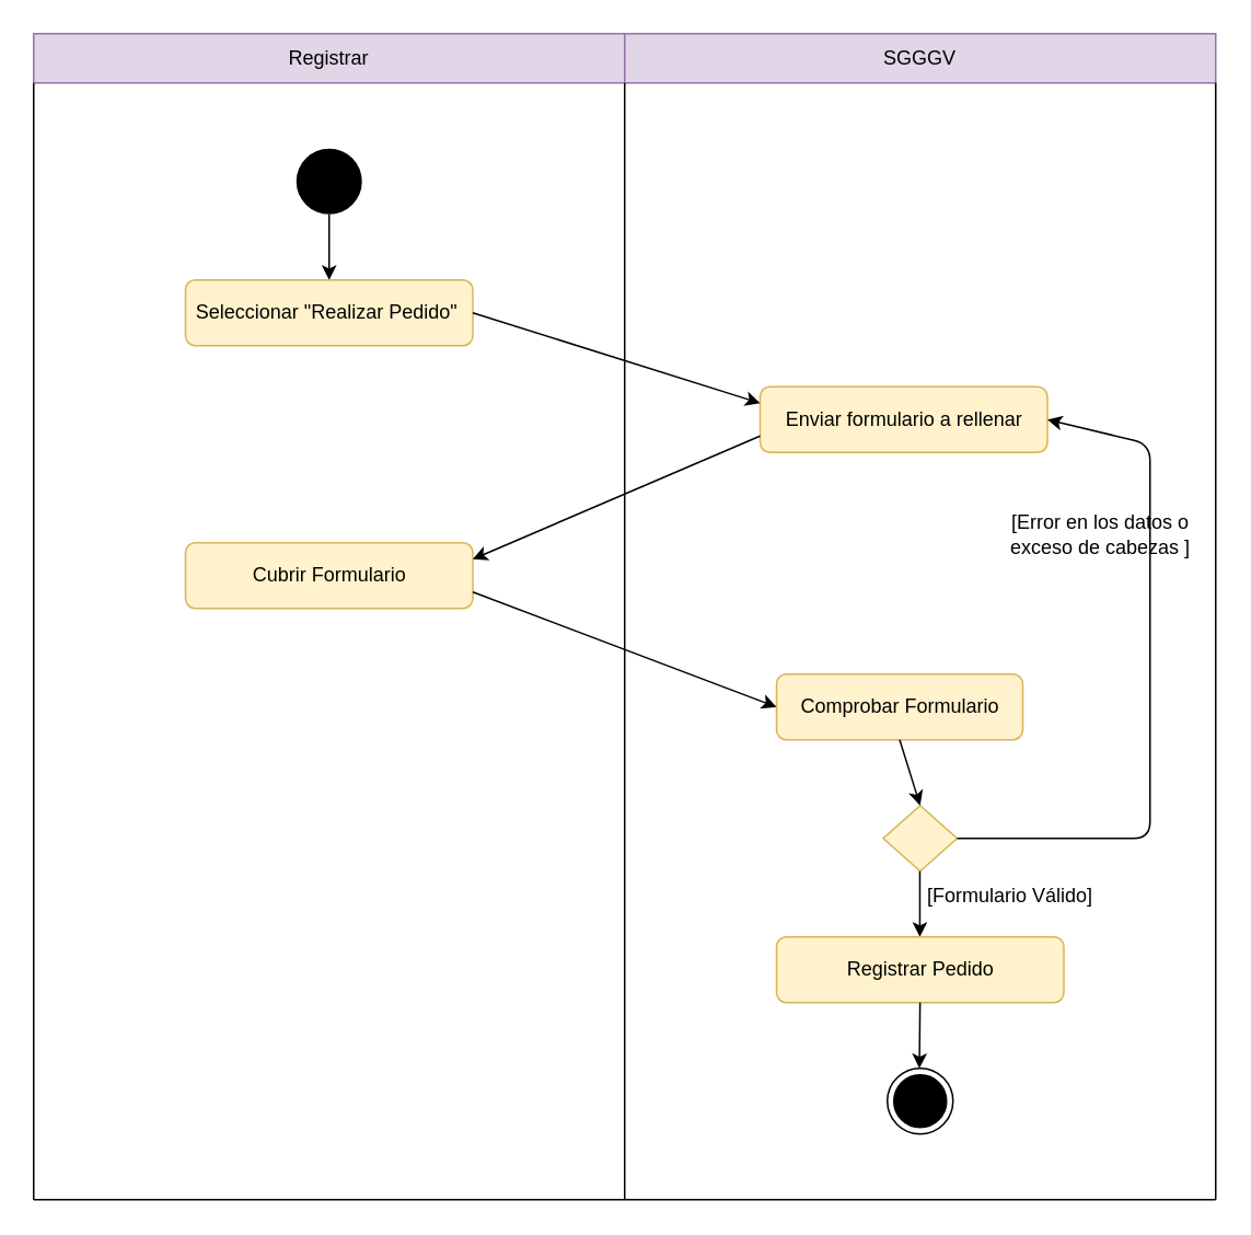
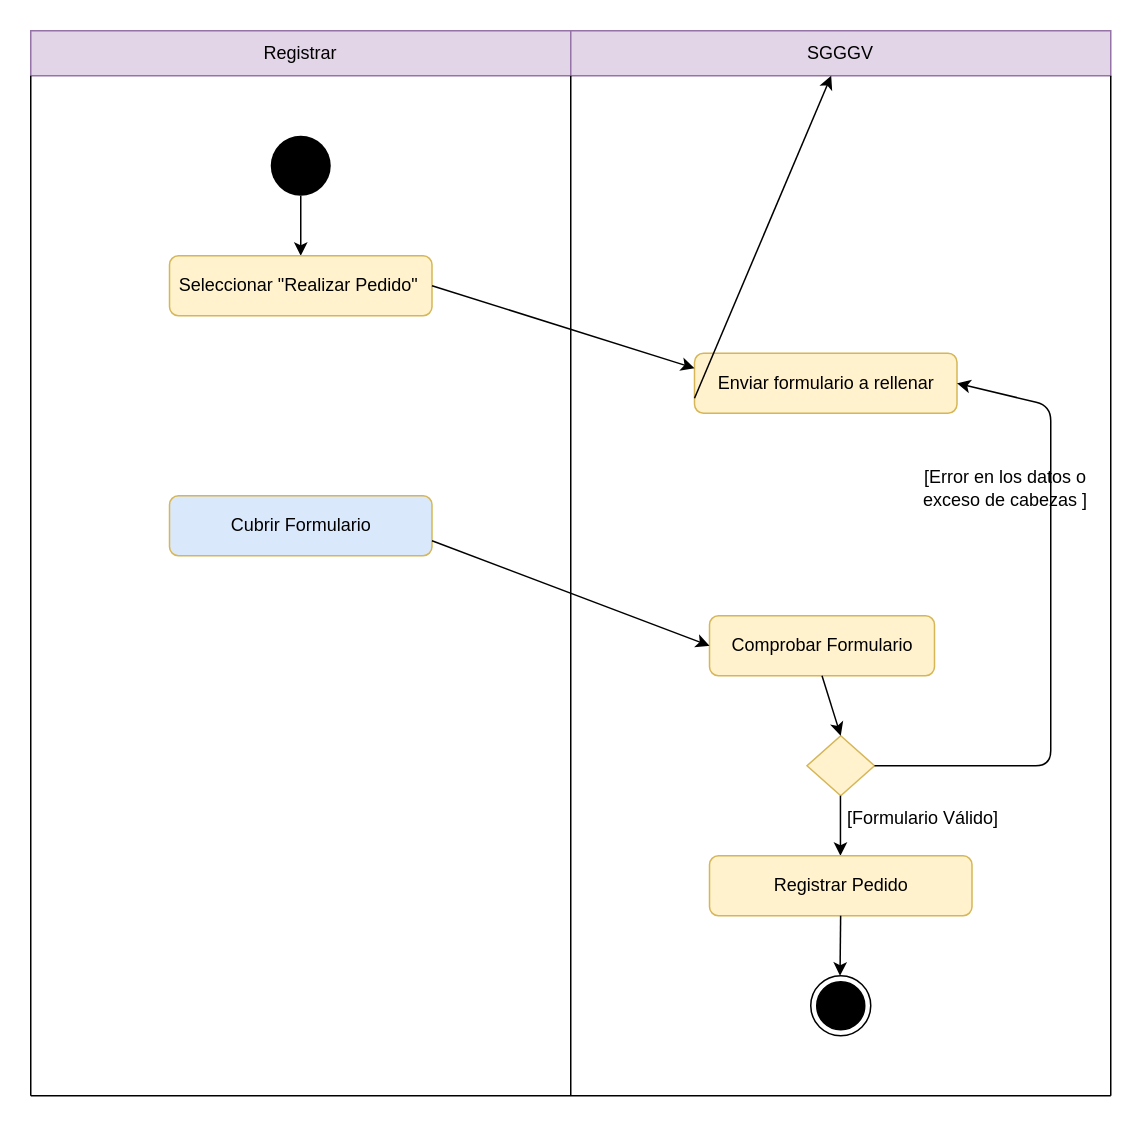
  <mxCell id="0" />
  <mxCell id="1" parent="0" />
  <mxCell id="2" value="" style="ellipse;fillColor=#000000;strokeColor=none;" parent="1" vertex="1"><mxGeometry x="180" y="90" width="40" height="40" as="geometry" /></mxCell>
  <mxCell id="3" value="Registrar" style="rounded=0;whiteSpace=wrap;html=1;fillColor=#e1d5e7;strokeColor=#9673a6;" parent="1" vertex="1"><mxGeometry x="20" y="20" width="360" height="30" as="geometry" /></mxCell>
  <mxCell id="4" value="SGGGV" style="rounded=0;whiteSpace=wrap;html=1;fillColor=#e1d5e7;strokeColor=#9673a6;" parent="1" vertex="1"><mxGeometry x="380" y="20" width="360" height="30" as="geometry" /></mxCell>
  <mxCell id="5" value="" style="endArrow=classic;html=1;exitX=0.5;exitY=1;exitDx=0;exitDy=0;entryX=0.5;entryY=0;entryDx=0;entryDy=0;" parent="1" source="2" target="9" edge="1"><mxGeometry width="50" height="50" relative="1" as="geometry"><mxPoint x="370" y="210" as="sourcePoint" /><mxPoint x="200" y="160" as="targetPoint" /></mxGeometry></mxCell>
  <mxCell id="6" value="" style="endArrow=none;html=1;entryX=0;entryY=1;entryDx=0;entryDy=0;" parent="1" target="4" edge="1"><mxGeometry width="50" height="50" relative="1" as="geometry"><mxPoint x="380" y="730" as="sourcePoint" /><mxPoint x="420" y="260" as="targetPoint" /></mxGeometry></mxCell>
  <mxCell id="7" value="" style="endArrow=none;html=1;entryX=0;entryY=1;entryDx=0;entryDy=0;" parent="1" edge="1"><mxGeometry width="50" height="50" relative="1" as="geometry"><mxPoint x="20" y="730" as="sourcePoint" /><mxPoint x="20" y="50" as="targetPoint" /></mxGeometry></mxCell>
  <mxCell id="8" value="" style="endArrow=none;html=1;entryX=0;entryY=1;entryDx=0;entryDy=0;" parent="1" edge="1"><mxGeometry width="50" height="50" relative="1" as="geometry"><mxPoint x="740" y="730" as="sourcePoint" /><mxPoint x="740" y="50" as="targetPoint" /></mxGeometry></mxCell>
  <mxCell id="9" value="Seleccionar &quot;Realizar Pedido&quot;&amp;nbsp;" style="rounded=1;whiteSpace=wrap;html=1;fillColor=#fff2cc;strokeColor=#d6b656;" parent="1" vertex="1"><mxGeometry x="112.5" y="170" width="175" height="40" as="geometry" /></mxCell>
  <mxCell id="10" value="Enviar formulario a rellenar" style="rounded=1;whiteSpace=wrap;html=1;fillColor=#fff2cc;strokeColor=#d6b656;" parent="1" vertex="1"><mxGeometry x="462.5" y="235" width="175" height="40" as="geometry" /></mxCell>
  <mxCell id="11" value="" style="endArrow=classic;html=1;exitX=1;exitY=0.5;exitDx=0;exitDy=0;entryX=0;entryY=0.25;entryDx=0;entryDy=0;" parent="1" source="9" target="10" edge="1"><mxGeometry width="50" height="50" relative="1" as="geometry"><mxPoint x="370" y="300" as="sourcePoint" /><mxPoint x="420" y="250" as="targetPoint" /></mxGeometry></mxCell>
- <mxCell id="12" value="Cubrir Formulario" style="rounded=1;whiteSpace=wrap;html=1;fillColor=#fff2cc;strokeColor=#d6b656;" parent="1" vertex="1"><mxGeometry x="112.5" y="330" width="175" height="40" as="geometry" /></mxCell>
- <mxCell id="13" value="" style="endArrow=classic;html=1;entryX=1;entryY=0.25;entryDx=0;entryDy=0;exitX=0;exitY=0.75;exitDx=0;exitDy=0;" parent="1" source="10" target="12" edge="1"><mxGeometry width="50" height="50" relative="1" as="geometry"><mxPoint x="360" y="300" as="sourcePoint" /><mxPoint x="410" y="250" as="targetPoint" /></mxGeometry></mxCell>
+ <mxCell id="12" value="Cubrir Formulario" style="rounded=1;whiteSpace=wrap;html=1;fillColor=#dae8fc;strokeColor=#d6b656;" parent="1" vertex="1"><mxGeometry x="112.5" y="330" width="175" height="40" as="geometry" /></mxCell>
+ <mxCell id="13" value="" style="endArrow=classic;html=1;exitX=0;exitY=0.75;exitDx=0;exitDy=0;" parent="1" source="10" target="4" edge="1"><mxGeometry width="50" height="50" relative="1" as="geometry"><mxPoint x="360" y="300" as="sourcePoint" /><mxPoint x="410" y="250" as="targetPoint" /></mxGeometry></mxCell>
  <mxCell id="14" value="Comprobar Formulario" style="rounded=1;whiteSpace=wrap;html=1;fillColor=#fff2cc;strokeColor=#d6b656;" parent="1" vertex="1"><mxGeometry x="472.5" y="410" width="150" height="40" as="geometry" /></mxCell>
  <mxCell id="15" value="" style="endArrow=classic;html=1;exitX=1;exitY=0.5;exitDx=0;exitDy=0;entryX=0;entryY=0.5;entryDx=0;entryDy=0;" parent="1" target="14" edge="1"><mxGeometry width="50" height="50" relative="1" as="geometry"><mxPoint x="287.5" y="360" as="sourcePoint" /><mxPoint x="472.5" y="430" as="targetPoint" /></mxGeometry></mxCell>
  <mxCell id="16" value="" style="rhombus;whiteSpace=wrap;html=1;fillColor=#fff2cc;strokeColor=#d6b656;" parent="1" vertex="1"><mxGeometry x="537.5" y="490" width="45" height="40" as="geometry" /></mxCell>
  <mxCell id="17" value="" style="endArrow=classic;html=1;exitX=0.5;exitY=1;exitDx=0;exitDy=0;entryX=0.5;entryY=0;entryDx=0;entryDy=0;" parent="1" source="14" target="16" edge="1"><mxGeometry width="50" height="50" relative="1" as="geometry"><mxPoint x="297.5" y="370" as="sourcePoint" /><mxPoint x="482.5" y="440" as="targetPoint" /></mxGeometry></mxCell>
  <mxCell id="18" value="" style="endArrow=classic;html=1;exitX=1;exitY=0.5;exitDx=0;exitDy=0;entryX=1;entryY=0.5;entryDx=0;entryDy=0;startArrow=none;startFill=0;endFill=1;" parent="1" source="16" target="10" edge="1"><mxGeometry width="50" height="50" relative="1" as="geometry"><mxPoint x="380" y="350" as="sourcePoint" /><mxPoint x="700" y="270" as="targetPoint" /><Array as="points"><mxPoint x="670" y="510" /><mxPoint x="700" y="510" /><mxPoint x="700" y="270" /></Array></mxGeometry></mxCell>
  <mxCell id="19" value="[Error en los datos o exceso de cabezas ]" style="text;html=1;strokeColor=none;fillColor=none;align=center;verticalAlign=middle;whiteSpace=wrap;rounded=0;" parent="1" vertex="1"><mxGeometry x="605" y="315" width="130" height="20" as="geometry" /></mxCell>
  <mxCell id="20" value="" style="endArrow=classic;html=1;exitX=0.5;exitY=1;exitDx=0;exitDy=0;entryX=0.5;entryY=0;entryDx=0;entryDy=0;" parent="1" edge="1"><mxGeometry width="50" height="50" relative="1" as="geometry"><mxPoint x="559.8" y="530" as="sourcePoint" /><mxPoint x="559.8" y="570" as="targetPoint" /></mxGeometry></mxCell>
  <mxCell id="21" value="[Formulario Válido]" style="text;html=1;strokeColor=none;fillColor=none;align=center;verticalAlign=middle;whiteSpace=wrap;rounded=0;" parent="1" vertex="1"><mxGeometry x="560" y="535" width="110" height="20" as="geometry" /></mxCell>
  <mxCell id="22" value="" style="ellipse;html=1;shape=endState;fillColor=#000000;strokeColor=#000000;" parent="1" vertex="1"><mxGeometry x="540" y="650" width="40" height="40" as="geometry" /></mxCell>
  <mxCell id="23" value="Registrar Pedido" style="rounded=1;whiteSpace=wrap;html=1;fillColor=#fff2cc;strokeColor=#d6b656;" parent="1" vertex="1"><mxGeometry x="472.5" y="570" width="175" height="40" as="geometry" /></mxCell>
  <mxCell id="24" value="" style="endArrow=classic;html=1;entryX=0.5;entryY=0;entryDx=0;entryDy=0;" parent="1" edge="1"><mxGeometry width="50" height="50" relative="1" as="geometry"><mxPoint x="559.92" y="610" as="sourcePoint" /><mxPoint x="559.52" y="650" as="targetPoint" /></mxGeometry></mxCell>
  <mxCell id="25" value="" style="endArrow=none;html=1;" parent="1" edge="1"><mxGeometry width="50" height="50" relative="1" as="geometry"><mxPoint x="20" y="730" as="sourcePoint" /><mxPoint x="740" y="730" as="targetPoint" /></mxGeometry></mxCell>
